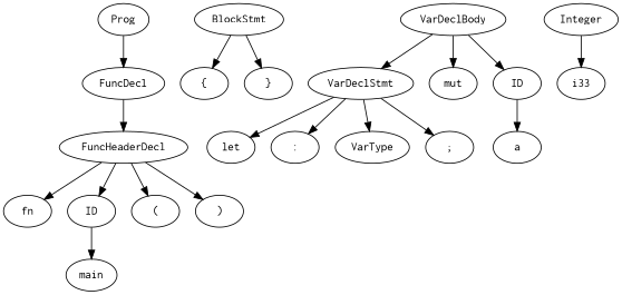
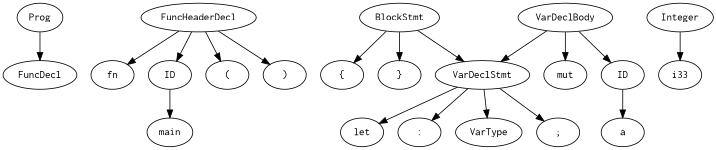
  digraph {
    node [fontname=Courier shape=ellipse]
    n1 [label=Prog]
    n2 [label=FuncDecl]
    n3 [label=FuncHeaderDecl]
    n4 [label=fn]
    n5 [label=ID]
    n6 [label="("]
    n7 [label=")"]
    n8 [label=BlockStmt]
    n9 [label="{"]
    n10 [label=VarDeclStmt]
    n11 [label="}"]
    n12 [label=main]
    n13 [label=let]
    n14 [label=":"]
    n15 [label=VarType]
    n16 [label=";"]
    n17 [label=VarDeclBody]
    n18 [label=mut]
    n19 [label=ID]
    n20 [label=a]
    n21 [label=Integer]
    n22 [label=i33]
    n1 -> n2
-   n2 -> n3
    n3 -> n4
    n3 -> n5
    n3 -> n6
    n3 -> n7
    n5 -> n12
    n8 -> n9
+   n8 -> n10
    n8 -> n11
    n10 -> n13
    n10 -> n14
    n10 -> n15
    n10 -> n16
    n17 -> n10
    n17 -> n18
    n17 -> n19
    n19 -> n20
    n21 -> n22
  }
